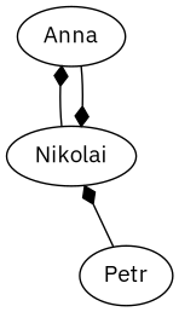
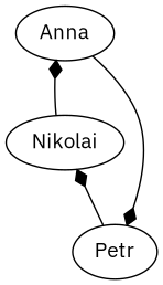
  digraph {
    fontname="IBM Plex Sans"
    rankdir=BT
    node [fontname="IBM Plex Sans"]
    edge [arrowhead=diamond fontname="IBM Plex Sans"]
    n1 [label=Petr]
    n2 [label=Nikolai]
    n3 [label=Anna]
    n1 -> n2
    n2 -> n3
-   n3 -> n2
+   n3 -> n1
  }
